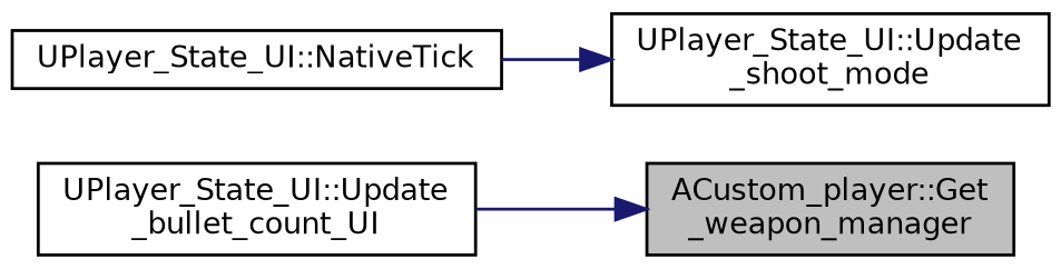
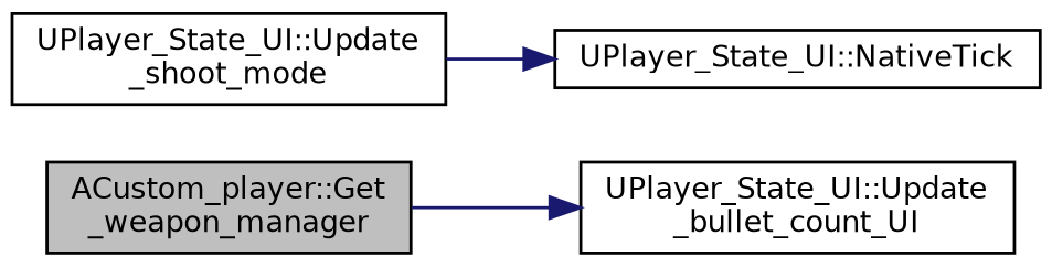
  digraph {
    rankdir=RL
    node [color=black fillcolor=white fontname=Helvetica fontsize=10 shape=record style=filled]
    edge [color=midnightblue dir=back fontname=Helvetica fontsize=10 labelfontname=Helvetica labelfontsize=10 style=solid]
    n1 [fillcolor=grey75 fontcolor=black height=0.2 label="ACustom_player::Get\l_weapon_manager" width=0.4]
    n2 [height=0.2 label="UPlayer_State_UI::Update\l_bullet_count_UI" width=0.4]
    n3 [height=0.2 label="UPlayer_State_UI::Update\l_shoot_mode" width=0.4]
    n4 [height=0.2 label="UPlayer_State_UI::NativeTick" width=0.4]
-   n1 -> n2
-   n3 -> n4
+   n2 -> n1
+   n4 -> n3
  }
